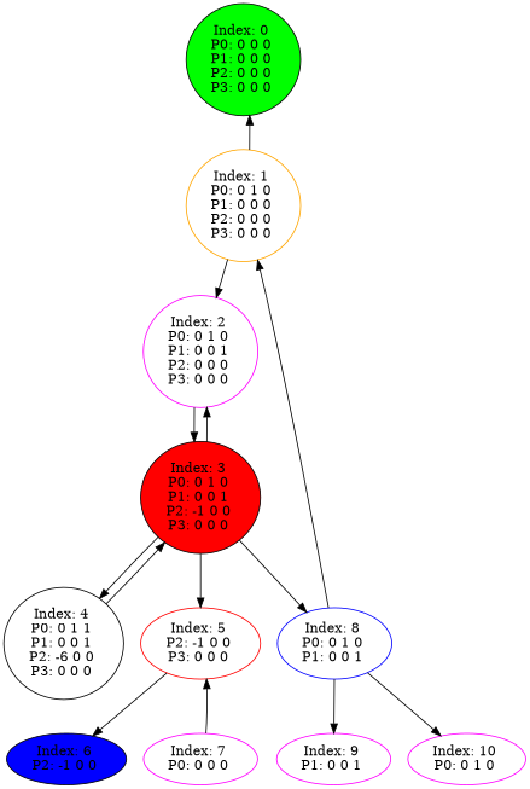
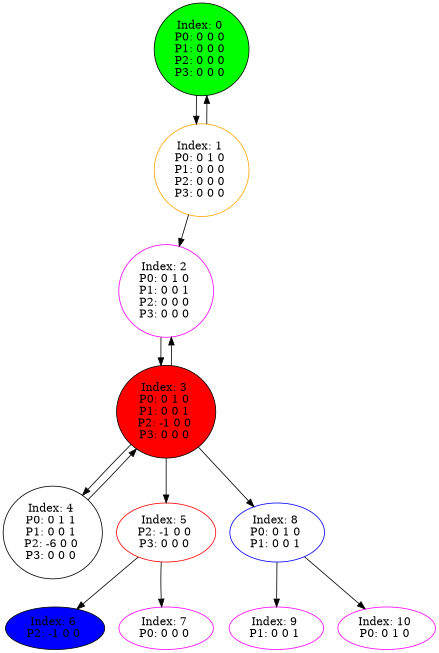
  digraph {
    color=black
    n1 [fillcolor=green label="Index: 0 \nP0: 0 0 0 \nP1: 0 0 0 \nP2: 0 0 0 \nP3: 0 0 0 \n" style=filled]
    n2 [color=orange label="Index: 1 \nP0: 0 1 0 \nP1: 0 0 0 \nP2: 0 0 0 \nP3: 0 0 0 \n"]
    n3 [color=fuchsia label="Index: 2 \nP0: 0 1 0 \nP1: 0 0 1 \nP2: 0 0 0 \nP3: 0 0 0 \n"]
    n4 [fillcolor=red label="Index: 3 \nP0: 0 1 0 \nP1: 0 0 1 \nP2: -1 0 0 \nP3: 0 0 0 \n" style=filled]
    n5 [label="Index: 4 \nP0: 0 1 1 \nP1: 0 0 1 \nP2: -6 0 0 \nP3: 0 0 0 \n"]
    n6 [color=red label="Index: 5 \nP2: -1 0 0 \nP3: 0 0 0 \n"]
    n7 [color=blue label="Index: 8 \nP0: 0 1 0 \nP1: 0 0 1 \n"]
    n8 [fillcolor=blue label="Index: 6 \nP2: -1 0 0 \n" style=filled]
    n9 [color=fuchsia label="Index: 7 \nP0: 0 0 0 \n"]
    n10 [color=fuchsia label="Index: 9 \nP1: 0 0 1 \n"]
    n11 [color=fuchsia label="Index: 10 \nP0: 0 1 0 \n"]
-   n7 -> n2
+   n1 -> n2
    n2 -> n1
    n2 -> n3
    n3 -> n4
    n4 -> n3
    n4 -> n5
    n4 -> n6
    n4 -> n7
    n5 -> n4
    n6 -> n8
-   n9 -> n6
+   n6 -> n9
    n7 -> n10
    n7 -> n11
  }
